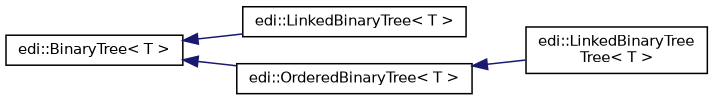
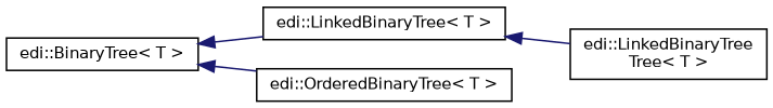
  digraph {
    rankdir=LR
    node [color=black fillcolor=white fontname=Helvetica fontsize=10 shape=record style=filled]
    edge [color=midnightblue dir=back fontname=Helvetica fontsize=10 labelfontname=Helvetica labelfontsize=10 style=solid]
    n1 [height=0.2 label="edi::BinaryTree\< T \>" width=0.4]
    n2 [height=0.2 label="edi::LinkedBinaryTree\< T \>" width=0.4]
    n3 [height=0.2 label="edi::OrderedBinaryTree\< T \>" width=0.4]
    n4 [height=0.2 label="edi::LinkedBinaryTree\lTree\< T \>" width=0.4]
    n1 -> n2
    n1 -> n3
-   n3 -> n4
+   n2 -> n4
  }
